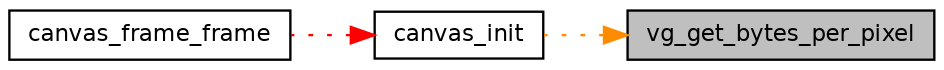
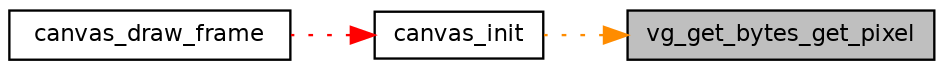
  digraph {
    rankdir=RL
    node [color=black fillcolor=white fontname=Helvetica fontsize=10 shape=record style=filled]
    edge [dir=back fontname=Helvetica fontsize=10 labelfontname=Helvetica labelfontsize=10 style=dotted]
-   n1 [fillcolor=grey75 fontcolor=black height=0.2 label=vg_get_bytes_per_pixel width=0.4]
+   n1 [fillcolor=grey75 fontcolor=black height=0.2 label=vg_get_bytes_get_pixel width=0.4]
    n2 [height=0.2 label=canvas_init width=0.4]
-   n3 [height=0.2 label=canvas_frame_frame width=0.4]
+   n3 [height=0.2 label=canvas_draw_frame width=0.4]
    n1 -> n2 [color=darkorange]
    n2 -> n3 [color=red]
  }
